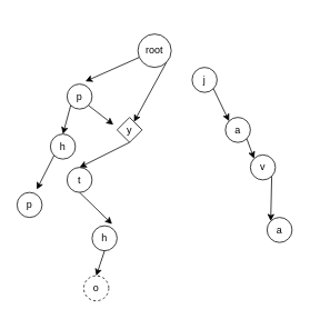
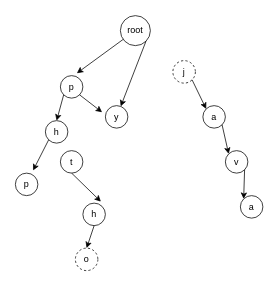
  <mxCell id="0" />
  <mxCell id="1" parent="0" />
- <mxCell id="2" value="root" style="ellipse;whiteSpace=wrap;html=1;aspect=fixed;" vertex="1" parent="1"><mxGeometry x="165" y="40" width="40" height="40" as="geometry" /></mxCell>
+ <mxCell id="2" value="root" style="ellipse;whiteSpace=wrap;html=1;aspect=fixed;" vertex="1" parent="1"><mxGeometry x="160" y="20" width="40" height="40" as="geometry" /></mxCell>
  <mxCell id="3" value="p" style="ellipse;whiteSpace=wrap;html=1;aspect=fixed;" vertex="1" parent="1"><mxGeometry x="80" y="100" width="30" height="30" as="geometry" /></mxCell>
  <mxCell id="4" value="" style="endArrow=classic;html=1;rounded=0;entryX=0.733;entryY=-0.107;entryDx=0;entryDy=0;entryPerimeter=0;" edge="1" parent="1" source="2" target="3"><mxGeometry width="50" height="50" relative="1" as="geometry"><mxPoint x="160" y="160" as="sourcePoint" /><mxPoint x="210" y="110" as="targetPoint" /></mxGeometry></mxCell>
  <mxCell id="5" value="h" style="ellipse;whiteSpace=wrap;html=1;aspect=fixed;" vertex="1" parent="1"><mxGeometry x="60" y="160" width="30" height="30" as="geometry" /></mxCell>
  <mxCell id="6" value="p" style="ellipse;whiteSpace=wrap;html=1;aspect=fixed;" vertex="1" parent="1"><mxGeometry x="20" y="230" width="30" height="30" as="geometry" /></mxCell>
  <mxCell id="7" value="" style="endArrow=classic;html=1;rounded=0;exitX=0;exitY=1;exitDx=0;exitDy=0;entryX=0.5;entryY=0;entryDx=0;entryDy=0;" edge="1" parent="1" source="3" target="5"><mxGeometry width="50" height="50" relative="1" as="geometry"><mxPoint x="130" y="230" as="sourcePoint" /><mxPoint x="180" y="180" as="targetPoint" /></mxGeometry></mxCell>
  <mxCell id="8" value="" style="endArrow=classic;html=1;rounded=0;exitX=0;exitY=1;exitDx=0;exitDy=0;entryX=0.787;entryY=-0.12;entryDx=0;entryDy=0;entryPerimeter=0;" edge="1" parent="1" source="5" target="6"><mxGeometry width="50" height="50" relative="1" as="geometry"><mxPoint x="100" y="320" as="sourcePoint" /><mxPoint x="150" y="270" as="targetPoint" /></mxGeometry></mxCell>
- <mxCell id="9" value="y" style="rhombus;whiteSpace=wrap;html=1;aspect=fixed;" vertex="1" parent="1"><mxGeometry x="140" y="140" width="30" height="30" as="geometry" /></mxCell>
+ <mxCell id="9" value="y" style="ellipse;whiteSpace=wrap;html=1;aspect=fixed;" vertex="1" parent="1"><mxGeometry x="140" y="140" width="30" height="30" as="geometry" /></mxCell>
  <mxCell id="10" value="t" style="ellipse;whiteSpace=wrap;html=1;aspect=fixed;" vertex="1" parent="1"><mxGeometry x="80" y="200" width="30" height="30" as="geometry" /></mxCell>
  <mxCell id="11" value="h" style="ellipse;whiteSpace=wrap;html=1;aspect=fixed;" vertex="1" parent="1"><mxGeometry x="110" y="270" width="30" height="30" as="geometry" /></mxCell>
  <mxCell id="12" value="o" style="ellipse;whiteSpace=wrap;html=1;aspect=fixed;dashed=1;" vertex="1" parent="1"><mxGeometry x="100" y="330" width="30" height="30" as="geometry" /></mxCell>
  <mxCell id="13" value="" style="endArrow=classic;html=1;rounded=0;exitX=1;exitY=1;exitDx=0;exitDy=0;entryX=-0.147;entryY=0.293;entryDx=0;entryDy=0;entryPerimeter=0;" edge="1" parent="1" source="3" target="9"><mxGeometry width="50" height="50" relative="1" as="geometry"><mxPoint x="140" y="140" as="sourcePoint" /><mxPoint x="190" y="90" as="targetPoint" /></mxGeometry></mxCell>
- <mxCell id="14" value="" style="endArrow=classic;html=1;rounded=0;exitX=0.5;exitY=1;exitDx=0;exitDy=0;entryX=0.5;entryY=0;entryDx=0;entryDy=0;" edge="1" parent="1" source="9" target="10"><mxGeometry width="50" height="50" relative="1" as="geometry"><mxPoint x="200" y="230" as="sourcePoint" /><mxPoint x="250" y="180" as="targetPoint" /></mxGeometry></mxCell>
  <mxCell id="15" value="" style="endArrow=classic;html=1;rounded=0;exitX=0.5;exitY=1;exitDx=0;exitDy=0;entryX=0.8;entryY=-0.067;entryDx=0;entryDy=0;entryPerimeter=0;" edge="1" parent="1" source="10" target="11"><mxGeometry width="50" height="50" relative="1" as="geometry"><mxPoint x="210" y="280" as="sourcePoint" /><mxPoint x="260" y="230" as="targetPoint" /></mxGeometry></mxCell>
  <mxCell id="16" value="" style="endArrow=classic;html=1;rounded=0;exitX=0.5;exitY=1;exitDx=0;exitDy=0;entryX=0.5;entryY=0;entryDx=0;entryDy=0;" edge="1" parent="1" source="11" target="12"><mxGeometry width="50" height="50" relative="1" as="geometry"><mxPoint x="230" y="330" as="sourcePoint" /><mxPoint x="280" y="280" as="targetPoint" /></mxGeometry></mxCell>
- <mxCell id="17" value="j" style="ellipse;whiteSpace=wrap;html=1;aspect=fixed;" vertex="1" parent="1"><mxGeometry x="230" y="80" width="30" height="30" as="geometry" /></mxCell>
+ <mxCell id="17" value="j" style="ellipse;whiteSpace=wrap;html=1;aspect=fixed;dashed=1;" vertex="1" parent="1"><mxGeometry x="230" y="80" width="30" height="30" as="geometry" /></mxCell>
  <mxCell id="18" value="a" style="ellipse;whiteSpace=wrap;html=1;aspect=fixed;" vertex="1" parent="1"><mxGeometry x="320" y="260" width="30" height="30" as="geometry" /></mxCell>
- <mxCell id="19" value="v" style="ellipse;whiteSpace=wrap;html=1;aspect=fixed;" vertex="1" parent="1"><mxGeometry x="300" y="185" width="30" height="30" as="geometry" /></mxCell>
+ <mxCell id="19" value="v" style="ellipse;whiteSpace=wrap;html=1;aspect=fixed;" vertex="1" parent="1"><mxGeometry x="300" y="200" width="30" height="30" as="geometry" /></mxCell>
  <mxCell id="20" value="a" style="ellipse;whiteSpace=wrap;html=1;aspect=fixed;" vertex="1" parent="1"><mxGeometry x="270" y="140" width="30" height="30" as="geometry" /></mxCell>
  <mxCell id="21" value="" style="endArrow=classic;html=1;rounded=0;exitX=1;exitY=1;exitDx=0;exitDy=0;" edge="1" parent="1" source="2" target="9"><mxGeometry width="50" height="50" relative="1" as="geometry"><mxPoint x="320" y="80" as="sourcePoint" /><mxPoint x="370" y="30" as="targetPoint" /></mxGeometry></mxCell>
  <mxCell id="22" value="" style="endArrow=classic;html=1;rounded=0;exitX=1;exitY=1;exitDx=0;exitDy=0;entryX=0;entryY=0;entryDx=0;entryDy=0;" edge="1" parent="1" source="17" target="20"><mxGeometry width="50" height="50" relative="1" as="geometry"><mxPoint x="330" y="150" as="sourcePoint" /><mxPoint x="380" y="100" as="targetPoint" /></mxGeometry></mxCell>
  <mxCell id="23" value="" style="endArrow=classic;html=1;rounded=0;exitX=1;exitY=1;exitDx=0;exitDy=0;entryX=0;entryY=0;entryDx=0;entryDy=0;" edge="1" parent="1" source="20" target="19"><mxGeometry width="50" height="50" relative="1" as="geometry"><mxPoint x="350" y="180" as="sourcePoint" /><mxPoint x="400" y="130" as="targetPoint" /></mxGeometry></mxCell>
  <mxCell id="24" value="" style="endArrow=classic;html=1;rounded=0;exitX=1;exitY=1;exitDx=0;exitDy=0;entryX=0;entryY=0;entryDx=0;entryDy=0;" edge="1" parent="1" source="19" target="18"><mxGeometry width="50" height="50" relative="1" as="geometry"><mxPoint x="360" y="240" as="sourcePoint" /><mxPoint x="410" y="190" as="targetPoint" /></mxGeometry></mxCell>
